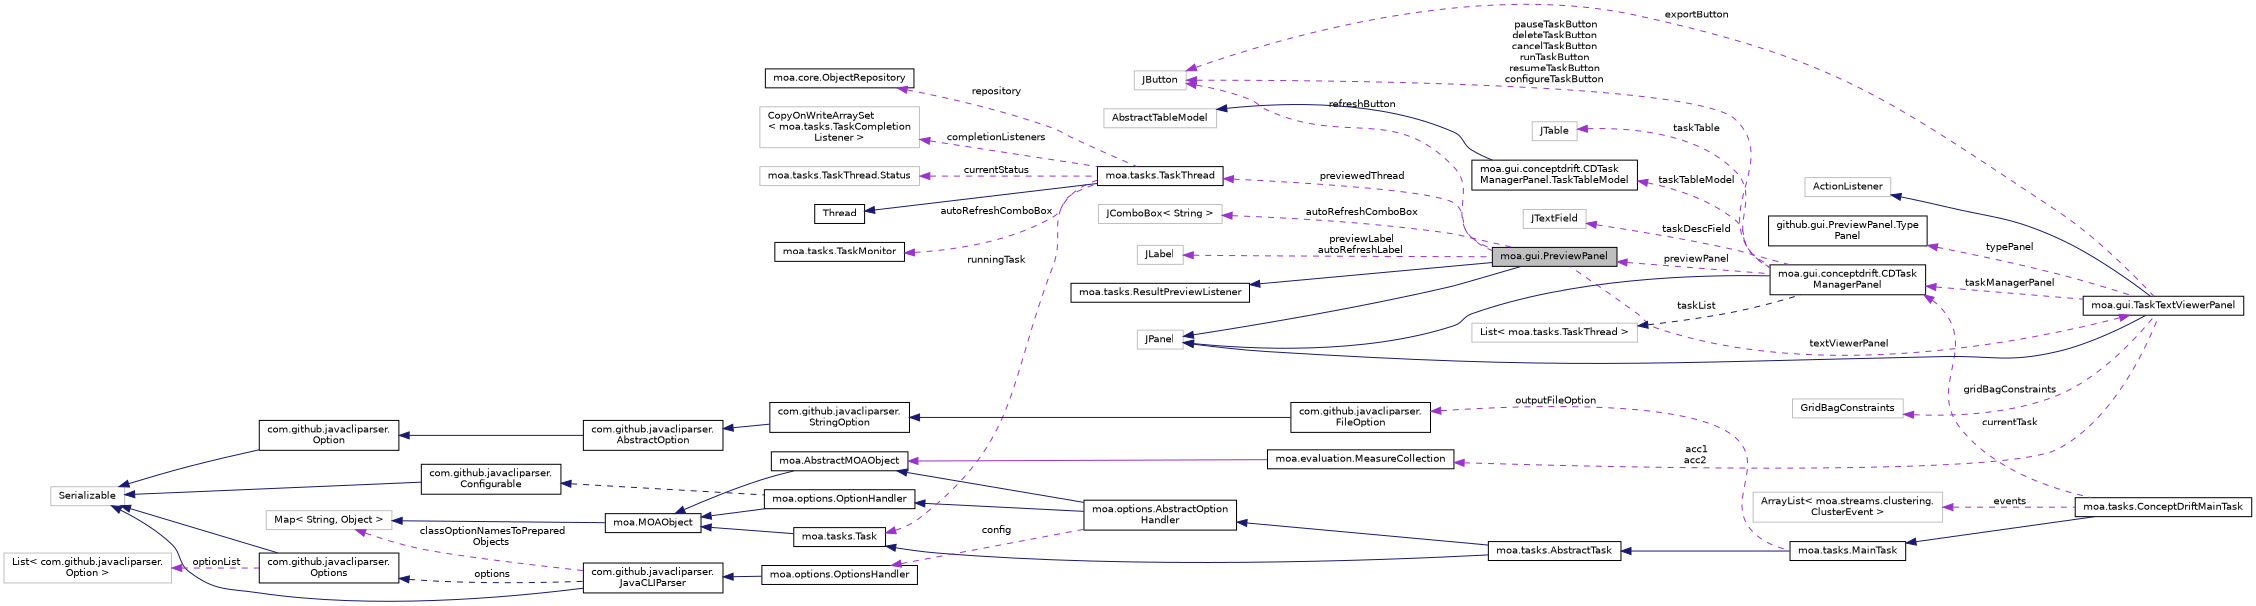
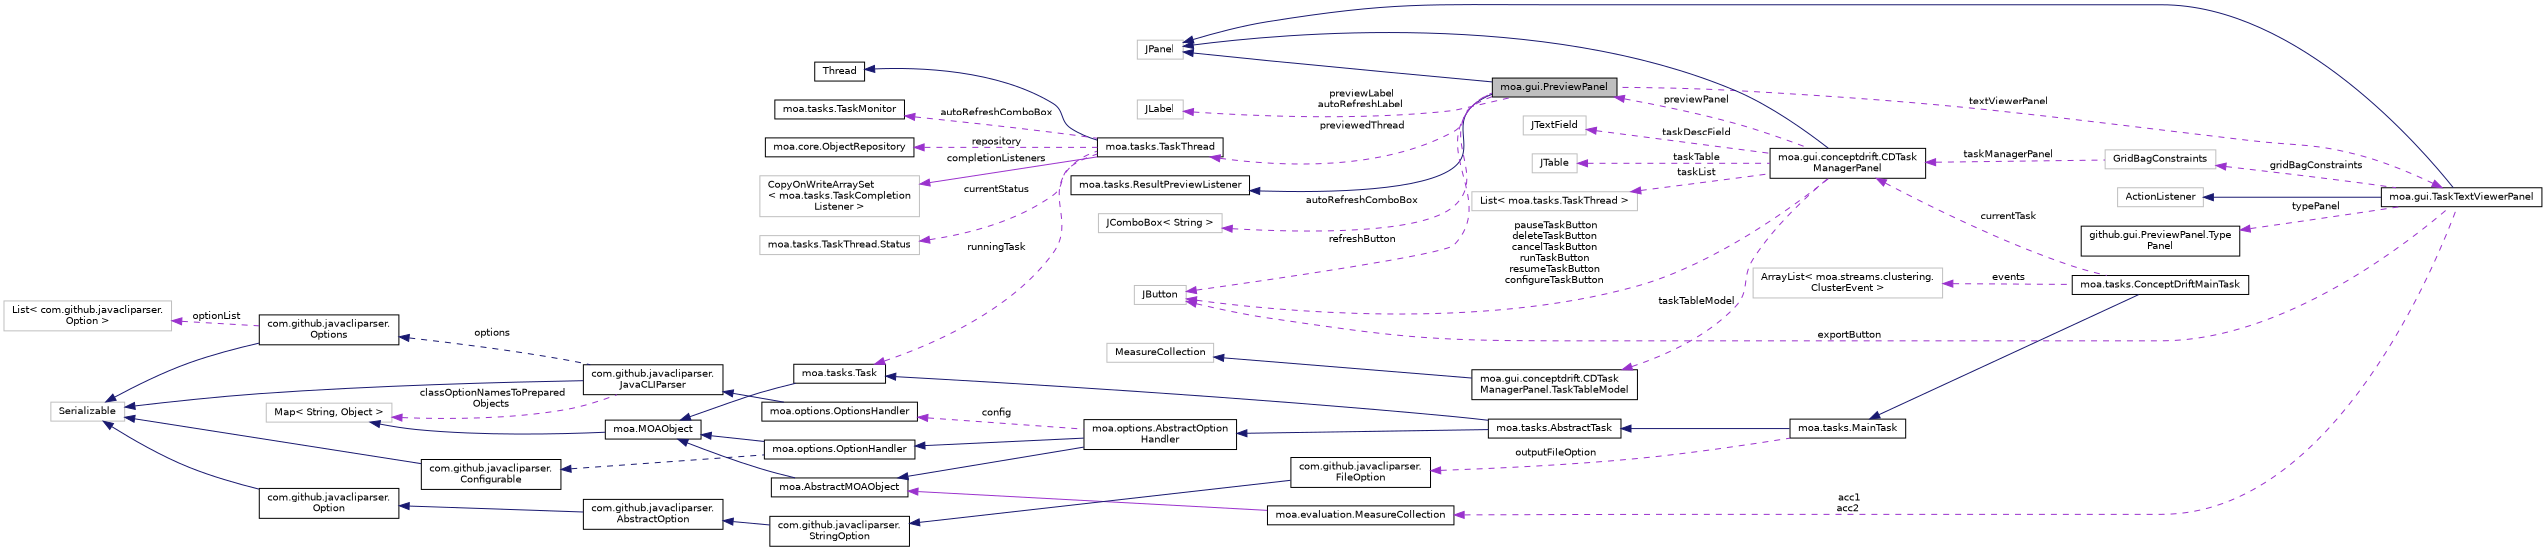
  digraph {
    rankdir=LR
    node [color=black fillcolor=white fontname=Helvetica fontsize=10 shape=record style=filled]
    edge [color=darkorchid3 dir=back fontname=Helvetica fontsize=10 labelfontname=Helvetica labelfontsize=10 style=dashed]
    n1 [fillcolor=grey75 fontcolor=black height=0.2 label="moa.gui.PreviewPanel" width=0.4]
    n2 [height=0.2 label="moa.gui.conceptdrift.CDTask\lManagerPanel" width=0.4]
    n3 [height=0.2 label="moa.gui.TaskTextViewerPanel" width=0.4]
    n4 [height=0.2 label="moa.tasks.ConceptDriftMainTask" width=0.4]
    n5 [color=grey75 height=0.2 label=JPanel width=0.4]
    n6 [height=0.2 label="moa.tasks.ResultPreviewListener" width=0.4]
    n7 [color=grey75 height=0.2 label=ActionListener width=0.4]
    n8 [height=0.2 label="github.gui.PreviewPanel.Type\lPanel" width=0.4]
    n9 [color=grey75 height=0.2 label=GridBagConstraints width=0.4]
    n10 [color=grey75 height=0.2 label=JButton width=0.4]
    n11 [height=0.2 label="moa.tasks.MainTask" width=0.4]
    n12 [height=0.2 label="moa.tasks.AbstractTask" width=0.4]
    n13 [height=0.2 label="moa.options.AbstractOption\lHandler" width=0.4]
    n14 [height=0.2 label="moa.AbstractMOAObject" width=0.4]
    n15 [height=0.2 label="moa.evaluation.MeasureCollection" width=0.4]
    n16 [height=0.2 label="moa.MOAObject" width=0.4]
    n17 [height=0.2 label="moa.options.OptionHandler" width=0.4]
    n18 [height=0.2 label="moa.tasks.Task" width=0.4]
    n19 [height=0.2 label="moa.tasks.TaskThread" width=0.4]
    n20 [color=grey75 height=0.2 label=Serializable width=0.4]
    n21 [height=0.2 label="com.github.javacliparser.\lConfigurable" width=0.4]
    n22 [height=0.2 label="com.github.javacliparser.\lJavaCLIParser" width=0.4]
    n23 [height=0.2 label="com.github.javacliparser.\lOptions" width=0.4]
    n24 [height=0.2 label="com.github.javacliparser.\lOption" width=0.4]
    n25 [height=0.2 label="moa.options.OptionsHandler" width=0.4]
    n26 [height=0.2 label="com.github.javacliparser.\lAbstractOption" width=0.4]
    n27 [color=grey75 height=0.2 label="List\< com.github.javacliparser.\lOption \>" width=0.4]
    n28 [color=grey75 height=0.2 label="Map\< String, Object \>" width=0.4]
    n29 [height=0.2 label="com.github.javacliparser.\lFileOption" width=0.4]
    n30 [height=0.2 label="com.github.javacliparser.\lStringOption" width=0.4]
    n31 [color=grey75 height=0.2 label="ArrayList\< moa.streams.clustering.\lClusterEvent \>" width=0.4]
    n32 [color=grey75 height=0.2 label=JTextField width=0.4]
    n33 [height=0.2 label="moa.gui.conceptdrift.CDTask\lManagerPanel.TaskTableModel" width=0.4]
-   n34 [color=grey75 height=0.2 label=AbstractTableModel width=0.4]
+   n34 [color=grey75 height=0.2 label=MeasureCollection width=0.4]
    n35 [color=grey75 height=0.2 label=JTable width=0.4]
    n36 [color=grey75 height=0.2 label="List\< moa.tasks.TaskThread \>" width=0.4]
    n37 [color=grey75 height=0.2 label="JComboBox\< String \>" width=0.4]
    n38 [height=0.2 label=Thread width=0.4]
    n39 [height=0.2 label="moa.tasks.TaskMonitor" width=0.4]
    n40 [height=0.2 label="moa.core.ObjectRepository" width=0.4]
    n41 [color=grey75 height=0.2 label="CopyOnWriteArraySet\l\< moa.tasks.TaskCompletion\lListener \>" width=0.4]
    n42 [color=grey75 height=0.2 label="moa.tasks.TaskThread.Status" width=0.4]
    n43 [color=grey75 height=0.2 label=JLabel width=0.4]
    n1 -> n2 [label=" previewPanel"]
-   n2 -> n3 [label=" taskManagerPanel"]
+   n2 -> n9 [label=" taskManagerPanel"]
    n2 -> n4 [label=" currentTask"]
    n3 -> n1 [label=" textViewerPanel"]
    n5 -> n1 [color=midnightblue style=solid]
    n5 -> n2 [color=midnightblue style=solid]
    n5 -> n3 [color=midnightblue style=solid]
    n6 -> n1 [color=midnightblue style=solid]
    n7 -> n3 [color=midnightblue style=solid]
    n8 -> n3 [label=" typePanel"]
    n9 -> n3 [label=" gridBagConstraints"]
    n10 -> n1 [label=" refreshButton"]
    n10 -> n2 [label=" pauseTaskButton\ndeleteTaskButton\ncancelTaskButton\nrunTaskButton\nresumeTaskButton\nconfigureTaskButton"]
    n10 -> n3 [label=" exportButton"]
    n11 -> n4 [color=midnightblue style=solid]
    n12 -> n11 [color=midnightblue style=solid]
    n13 -> n12 [color=midnightblue style=solid]
    n14 -> n13 [color=midnightblue style=solid]
    n14 -> n15 [style=solid]
    n15 -> n3 [label=" acc1\nacc2"]
    n16 -> n14 [color=midnightblue style=solid]
    n16 -> n17 [color=midnightblue style=solid]
    n16 -> n18 [color=midnightblue style=solid]
    n17 -> n13 [color=midnightblue style=solid]
    n18 -> n12 [color=midnightblue style=solid]
    n18 -> n19 [label=" runningTask"]
    n19 -> n1 [label=" previewedThread"]
    n20 -> n21 [color=midnightblue style=solid]
    n20 -> n22 [color=midnightblue style=solid]
    n20 -> n23 [color=midnightblue style=solid]
    n20 -> n24 [color=midnightblue style=solid]
    n21 -> n17 [color=midnightblue]
    n22 -> n25 [color=midnightblue style=solid]
    n23 -> n22 [color=midnightblue label=" options"]
    n24 -> n26 [color=midnightblue style=solid]
    n25 -> n13 [label=" config"]
    n26 -> n30 [color=midnightblue style=solid]
    n27 -> n23 [label=" optionList"]
    n28 -> n16 [color=midnightblue style=solid]
    n28 -> n22 [label=" classOptionNamesToPrepared\lObjects"]
    n29 -> n11 [label=" outputFileOption"]
    n30 -> n29 [color=midnightblue style=solid]
    n31 -> n4 [label=" events"]
    n32 -> n2 [label=" taskDescField"]
    n33 -> n2 [label=" taskTableModel"]
    n34 -> n33 [color=midnightblue style=solid]
    n35 -> n2 [label=" taskTable"]
-   n36 -> n2 [color=midnightblue label=" taskList"]
+   n36 -> n2 [label=" taskList"]
    n37 -> n1 [label=" autoRefreshComboBox"]
    n38 -> n19 [color=midnightblue style=solid]
    n39 -> n19 [label=" autoRefreshComboBox"]
    n40 -> n19 [label=" repository"]
-   n41 -> n19 [label=" completionListeners"]
+   n41 -> n19 [label=" completionListeners" style=solid]
    n42 -> n19 [label=" currentStatus"]
    n43 -> n1 [label=" previewLabel\nautoRefreshLabel"]
  }
